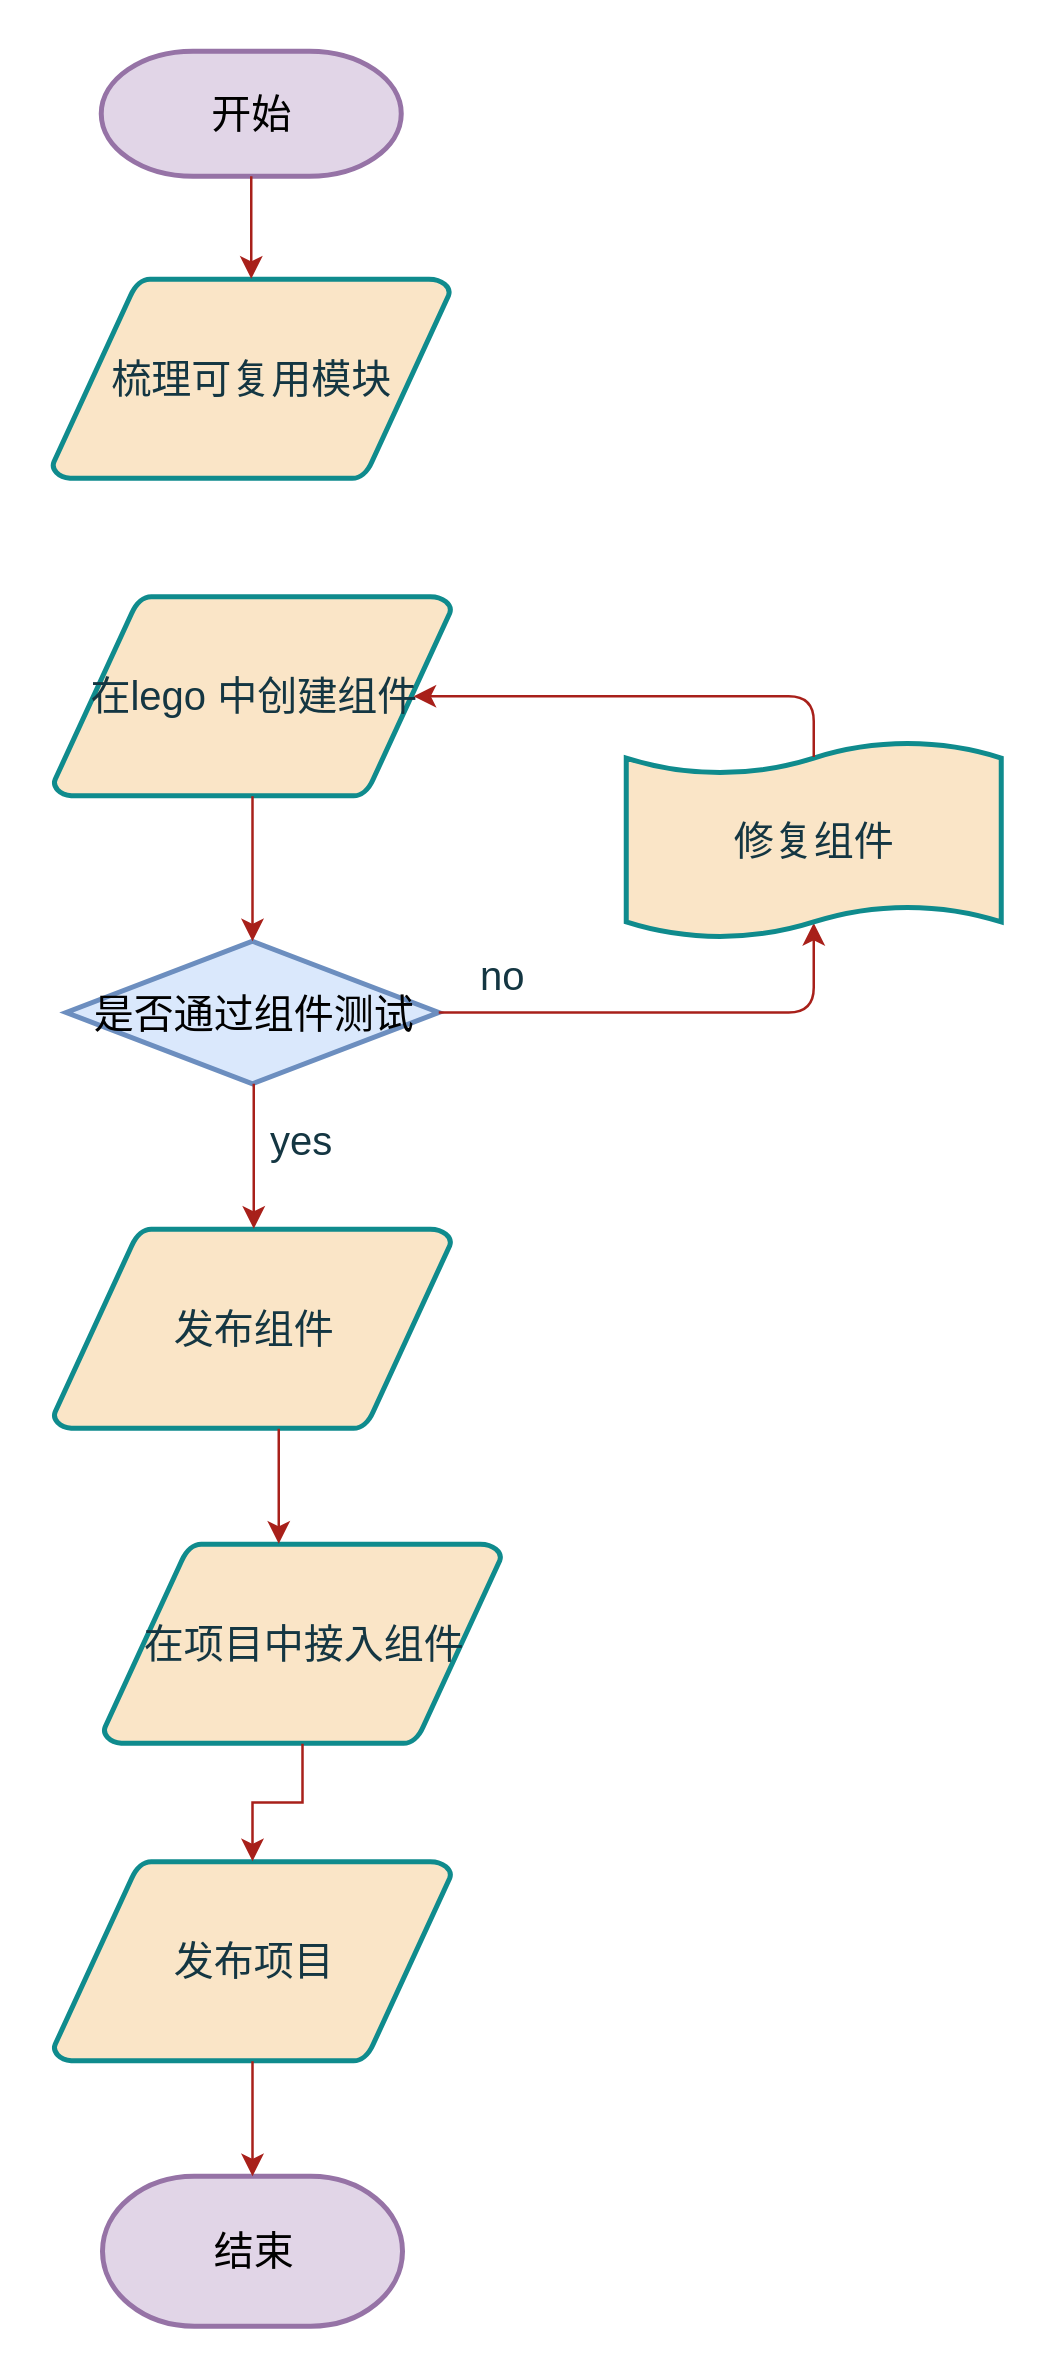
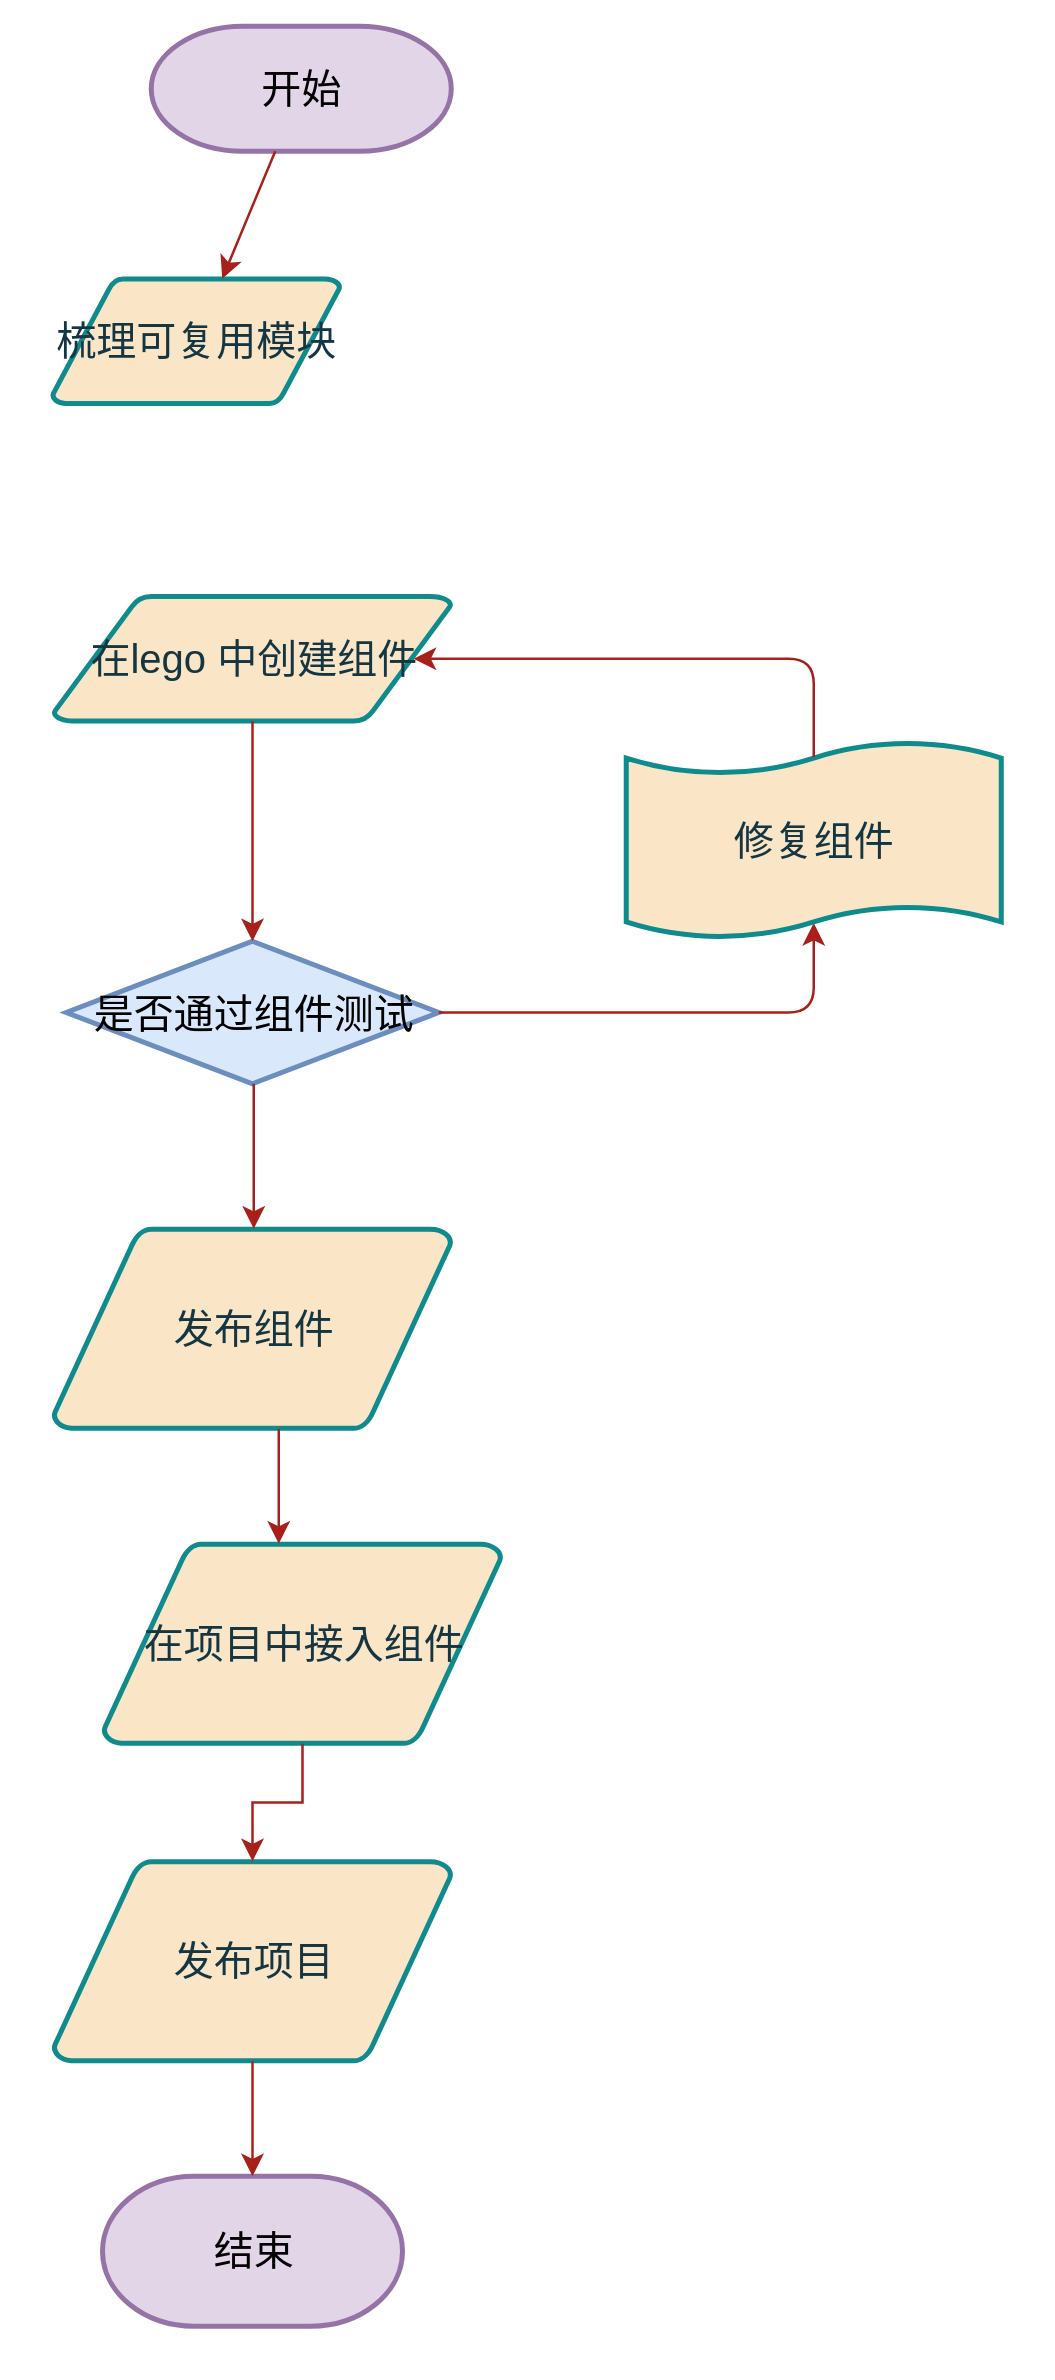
  <mxCell id="0" />
  <mxCell id="1" parent="0" />
- <mxCell id="2" value="开始" style="shape=mxgraph.flowchart.terminator;strokeWidth=2;gradientDirection=north;fontStyle=0;html=1;labelBackgroundColor=none;fillColor=#e1d5e7;strokeColor=#9673a6;fontSize=16;flipH=0;flipV=0;" parent="1" vertex="1"><mxGeometry x="40" y="20" width="120" height="50" as="geometry" /></mxCell>
- <mxCell id="3" value="梳理可复用模块" style="shape=mxgraph.flowchart.data;strokeWidth=2;gradientDirection=north;fontStyle=0;html=1;labelBackgroundColor=none;fillColor=#FAE5C7;strokeColor=#0F8B8D;fontColor=#143642;fontSize=16;flipH=0;flipV=0;" parent="1" vertex="1"><mxGeometry x="20.5" y="111" width="159" height="80" as="geometry" /></mxCell>
+ <mxCell id="2" value="开始" style="shape=mxgraph.flowchart.terminator;strokeWidth=2;gradientDirection=north;fontStyle=0;html=1;labelBackgroundColor=none;fillColor=#e1d5e7;strokeColor=#9673a6;fontSize=16;flipH=0;flipV=0;" parent="1" vertex="1"><mxGeometry x="60" y="10" width="120" height="50" as="geometry" /></mxCell>
+ <mxCell id="3" value="梳理可复用模块" style="shape=mxgraph.flowchart.data;strokeWidth=2;gradientDirection=north;fontStyle=0;html=1;labelBackgroundColor=none;fillColor=#FAE5C7;strokeColor=#0F8B8D;fontColor=#143642;fontSize=16;flipH=0;flipV=0;" parent="1" vertex="1"><mxGeometry x="20.5" y="111" width="115" height="50" as="geometry" /></mxCell>
  <mxCell id="4" value="发布组件" style="shape=mxgraph.flowchart.data;strokeWidth=2;gradientDirection=north;fontStyle=0;html=1;labelBackgroundColor=none;fillColor=#FAE5C7;strokeColor=#0F8B8D;fontColor=#143642;fontSize=16;flipH=0;flipV=0;" parent="1" vertex="1"><mxGeometry x="21" y="491" width="159" height="80" as="geometry" /></mxCell>
- <mxCell id="5" value="在lego 中创建组件" style="shape=mxgraph.flowchart.data;strokeWidth=2;gradientDirection=north;fontStyle=0;html=1;labelBackgroundColor=none;fillColor=#FAE5C7;strokeColor=#0F8B8D;fontColor=#143642;fontSize=16;flipH=0;flipV=0;" parent="1" vertex="1"><mxGeometry x="21" y="238" width="159" height="80" as="geometry" /></mxCell>
+ <mxCell id="5" value="在lego 中创建组件" style="shape=mxgraph.flowchart.data;strokeWidth=2;gradientDirection=north;fontStyle=0;html=1;labelBackgroundColor=none;fillColor=#FAE5C7;strokeColor=#0F8B8D;fontColor=#143642;fontSize=16;flipH=0;flipV=0;" parent="1" vertex="1"><mxGeometry x="21" y="238" width="159" height="50" as="geometry" /></mxCell>
  <mxCell id="6" value="是否通过组件测试" style="shape=mxgraph.flowchart.decision;strokeWidth=2;gradientDirection=north;fontStyle=0;html=1;labelBackgroundColor=none;fillColor=#dae8fc;strokeColor=#6c8ebf;fontSize=16;flipH=0;flipV=0;" parent="1" vertex="1"><mxGeometry x="26" y="376" width="149" height="57" as="geometry" /></mxCell>
  <mxCell id="7" style="fontStyle=1;strokeColor=#A8201A;strokeWidth=1;html=1;labelBackgroundColor=none;fontColor=default;fontSize=16;" parent="1" source="2" target="3" edge="1"><mxGeometry relative="1" as="geometry" /></mxCell>
  <mxCell id="8" style="entryX=0.5;entryY=0;entryPerimeter=0;fontStyle=1;strokeColor=#A8201A;strokeWidth=1;html=1;labelBackgroundColor=none;fontColor=default;fontSize=16;" parent="1" source="5" target="6" edge="1"><mxGeometry relative="1" as="geometry" /></mxCell>
  <mxCell id="9" value="" style="edgeStyle=elbowEdgeStyle;elbow=horizontal;entryX=0.5;entryY=0.91;entryPerimeter=0;exitX=1;exitY=0.5;exitPerimeter=0;fontStyle=1;strokeColor=#A8201A;strokeWidth=1;html=1;labelBackgroundColor=none;fontColor=default;fontSize=16;" parent="1" source="6" target="15" edge="1"><mxGeometry x="381" y="28.5" width="100" height="100" as="geometry"><mxPoint x="530" y="407" as="sourcePoint" /><mxPoint x="545.395" y="278.5" as="targetPoint" /><Array as="points"><mxPoint x="325" y="360" /></Array></mxGeometry></mxCell>
- <mxCell id="10" value="no" style="text;fontStyle=0;html=1;strokeColor=none;fillColor=none;strokeWidth=2;labelBackgroundColor=none;fontColor=#143642;fontSize=16;" parent="1" vertex="1"><mxGeometry x="190" y="374" width="40" height="26" as="geometry" /></mxCell>
  <mxCell id="11" value="" style="edgeStyle=elbowEdgeStyle;elbow=horizontal;fontColor=default;fontStyle=1;strokeColor=#A8201A;strokeWidth=1;html=1;labelBackgroundColor=none;fontSize=16;" parent="1" source="6" target="4" edge="1"><mxGeometry width="100" height="100" as="geometry"><mxPoint y="60" as="sourcePoint" x="-220" /><mxPoint x="-120" as="targetPoint" y="-40" /></mxGeometry></mxCell>
  <mxCell id="12" value="在项目中接入组件" style="shape=mxgraph.flowchart.data;strokeWidth=2;gradientDirection=north;fontStyle=0;html=1;labelBackgroundColor=none;fillColor=#FAE5C7;strokeColor=#0F8B8D;fontColor=#143642;fontSize=16;flipH=0;flipV=0;" parent="1" vertex="1"><mxGeometry x="41" y="617" width="159" height="80" as="geometry" /></mxCell>
- <mxCell id="13" value="yes" style="text;fontStyle=0;html=1;strokeColor=none;fillColor=none;strokeWidth=2;align=center;labelBackgroundColor=none;fontColor=#143642;fontSize=16;flipH=0;flipV=0;" parent="1" vertex="1"><mxGeometry x="100" y="440" width="40" height="26" as="geometry" /></mxCell>
  <mxCell id="14" value="" style="edgeStyle=elbowEdgeStyle;elbow=horizontal;fontStyle=1;strokeColor=#A8201A;strokeWidth=1;html=1;labelBackgroundColor=none;fontColor=default;fontSize=16;" parent="1" source="4" target="12" edge="1"><mxGeometry width="100" height="100" as="geometry"><mxPoint y="60" as="sourcePoint" x="-220" /><mxPoint x="-120" as="targetPoint" y="-40" /></mxGeometry></mxCell>
  <mxCell id="15" value="修复组件" style="shape=mxgraph.flowchart.paper_tape;strokeWidth=2;gradientDirection=north;fontStyle=0;html=1;labelBackgroundColor=none;fillColor=#FAE5C7;strokeColor=#0F8B8D;fontColor=#143642;fontSize=16;" parent="1" vertex="1"><mxGeometry x="250" y="295" width="150" height="81" as="geometry" /></mxCell>
  <mxCell id="16" value="" style="edgeStyle=elbowEdgeStyle;elbow=horizontal;exitX=0.5;exitY=0.09;exitPerimeter=0;entryX=0.905;entryY=0.5;entryPerimeter=0;fontStyle=1;strokeColor=#A8201A;strokeWidth=1;html=1;labelBackgroundColor=none;fontColor=default;fontSize=16;" parent="1" source="15" target="5" edge="1"><mxGeometry width="100" height="100" as="geometry"><mxPoint y="60" as="sourcePoint" x="-220" /><mxPoint x="-120" as="targetPoint" y="-40" /><Array as="points"><mxPoint x="325" y="260" /></Array></mxGeometry></mxCell>
  <mxCell id="17" value="结束" style="shape=mxgraph.flowchart.terminator;strokeWidth=2;gradientDirection=north;fontStyle=0;html=1;labelBackgroundColor=none;fillColor=#e1d5e7;strokeColor=#9673a6;fontSize=16;flipH=0;flipV=0;" vertex="1" parent="1"><mxGeometry x="40.5" y="870" width="120" height="60" as="geometry" /></mxCell>
  <mxCell id="18" value="发布项目" style="shape=mxgraph.flowchart.data;strokeWidth=2;gradientDirection=north;fontStyle=0;html=1;labelBackgroundColor=none;fillColor=#FAE5C7;strokeColor=#0F8B8D;fontColor=#143642;fontSize=16;flipH=0;flipV=0;" vertex="1" parent="1"><mxGeometry x="21" y="744" width="159" height="80" as="geometry" /></mxCell>
  <mxCell id="19" style="edgeStyle=orthogonalEdgeStyle;rounded=0;orthogonalLoop=1;jettySize=auto;html=1;entryX=0.5;entryY=0;entryDx=0;entryDy=0;entryPerimeter=0;strokeColor=#A8201A;fontColor=#143642;fillColor=#FAE5C7;fontSize=16;exitX=0.5;exitY=1;exitDx=0;exitDy=0;exitPerimeter=0;" edge="1" parent="1" source="12" target="18"><mxGeometry relative="1" as="geometry"><mxPoint x="100" y="700" as="sourcePoint" /></mxGeometry></mxCell>
  <mxCell id="20" style="edgeStyle=orthogonalEdgeStyle;rounded=0;orthogonalLoop=1;jettySize=auto;html=1;entryX=0.5;entryY=0;entryDx=0;entryDy=0;entryPerimeter=0;strokeColor=#A8201A;fontColor=#143642;fillColor=#FAE5C7;fontSize=16;" edge="1" parent="1" source="18" target="17"><mxGeometry relative="1" as="geometry" /></mxCell>
